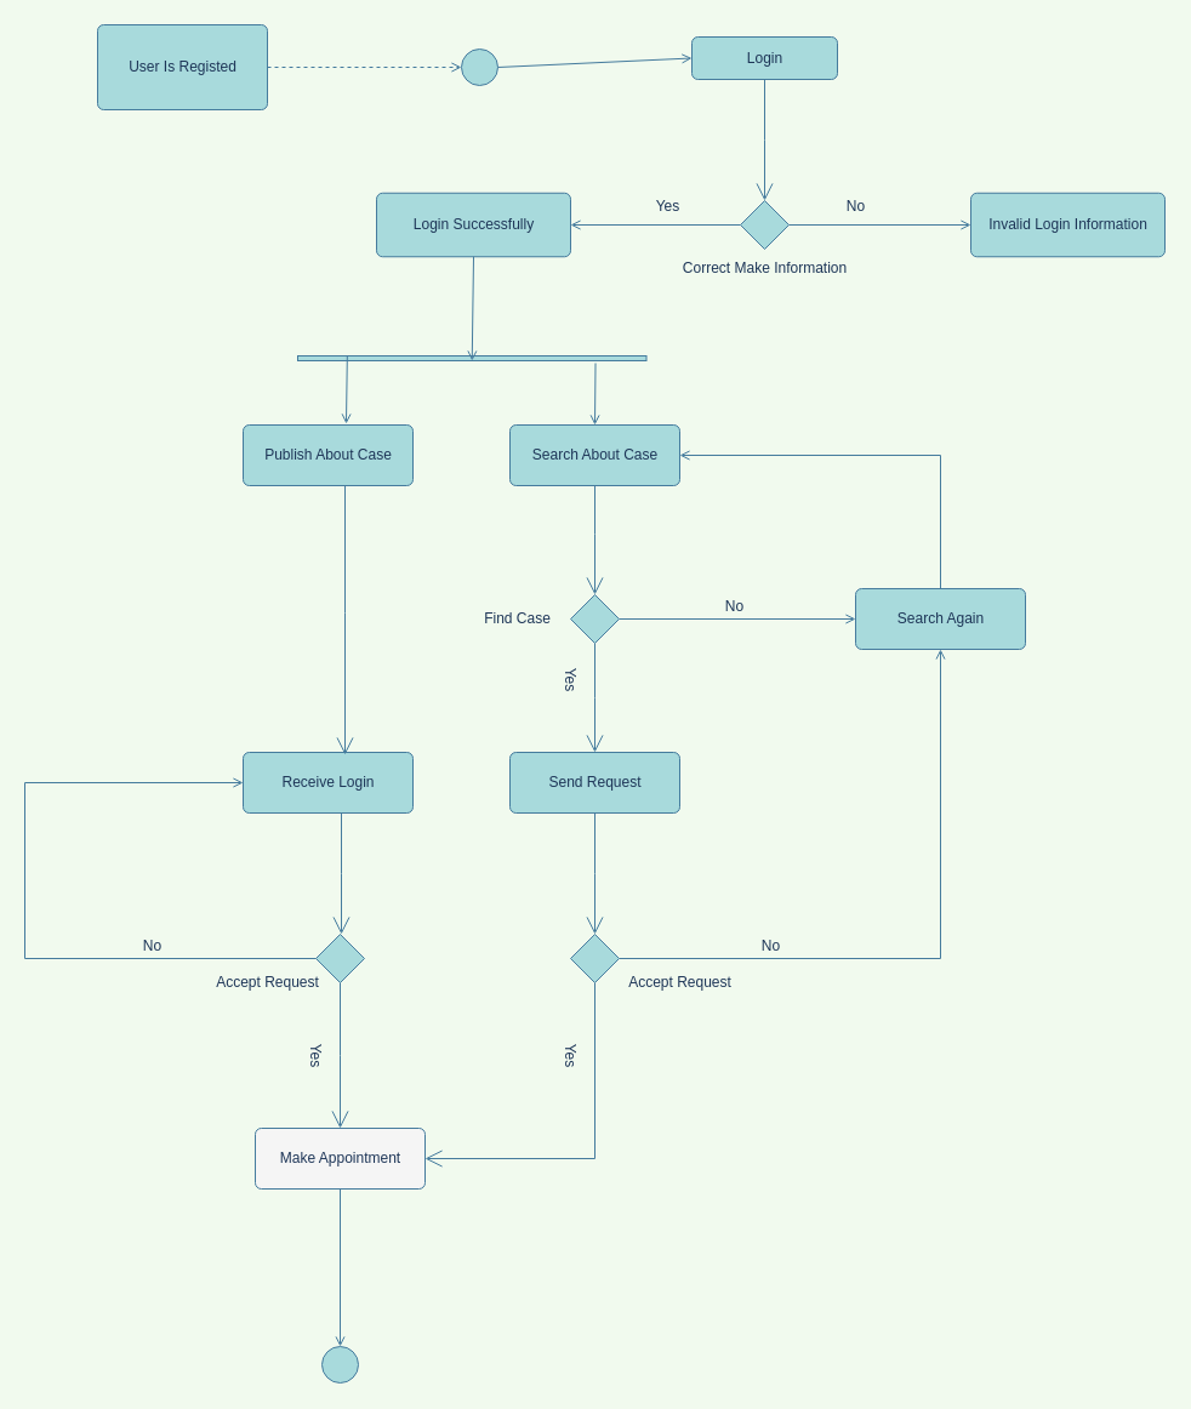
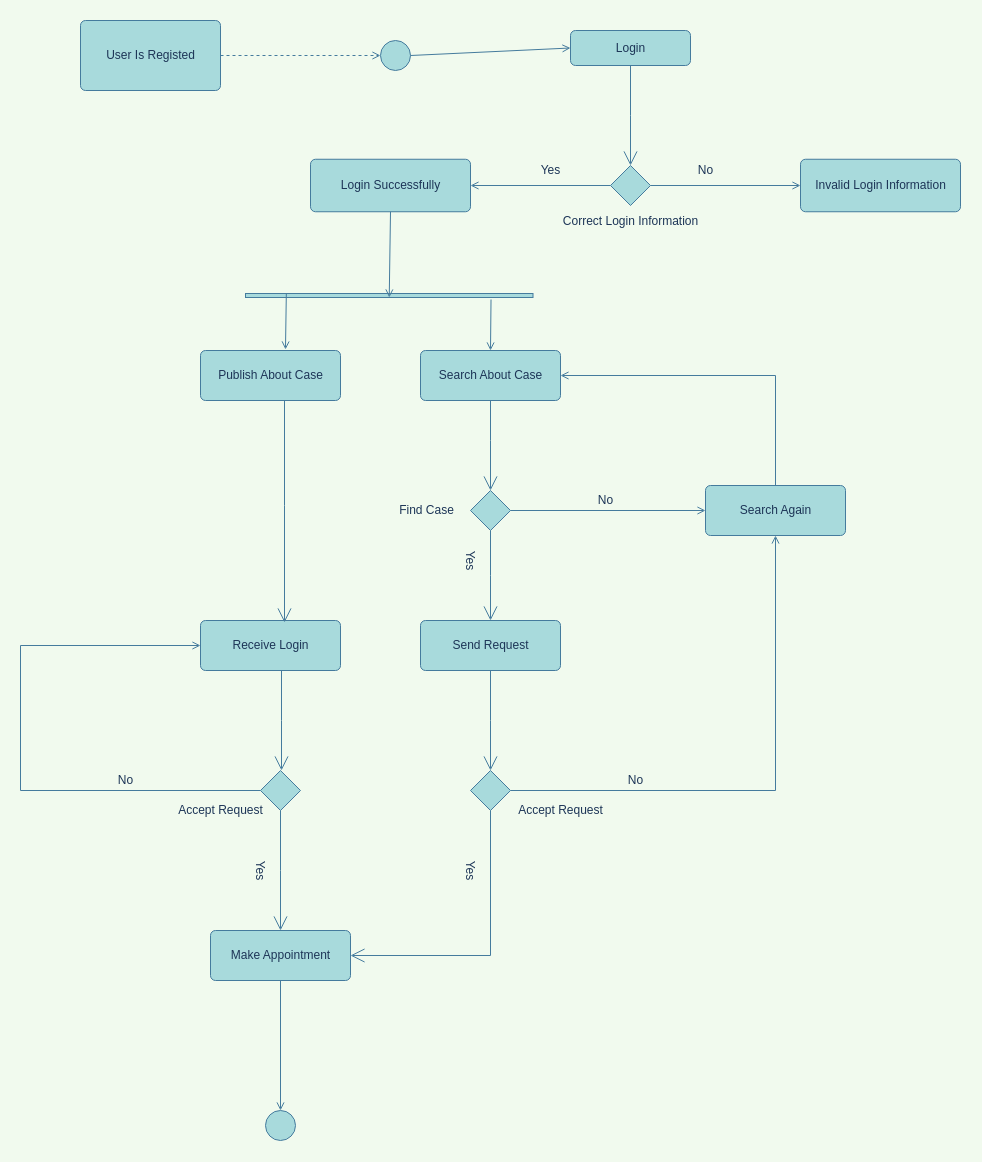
  <mxCell id="0" />
  <mxCell id="1" parent="0" />
  <mxCell id="2" value="" style="ellipse;html=1;fillColor=#A8DADC;strokeColor=#457B9D;fontColor=#1D3557;" parent="1" vertex="1"><mxGeometry x="380" y="40" width="30" height="30" as="geometry" /></mxCell>
  <mxCell id="3" value="" style="endArrow=open;html=1;rounded=0;align=center;verticalAlign=top;endFill=0;labelBackgroundColor=none;endSize=6;exitX=1;exitY=0.5;exitDx=0;exitDy=0;dashed=1;strokeColor=#457B9D;fontColor=#1D3557;" parent="1" target="2" edge="1"><mxGeometry relative="1" as="geometry"><mxPoint x="190" y="55" as="sourcePoint" /></mxGeometry></mxCell>
  <mxCell id="4" value="" style="endArrow=open;html=1;rounded=0;align=center;verticalAlign=top;endFill=0;labelBackgroundColor=none;endSize=6;exitX=1;exitY=0.5;exitDx=0;exitDy=0;entryX=0;entryY=0.5;entryDx=0;entryDy=0;strokeColor=#457B9D;fontColor=#1D3557;" parent="1" source="2" target="5" edge="1"><mxGeometry relative="1" as="geometry"><mxPoint x="440" y="54.5" as="sourcePoint" /><mxPoint x="580" y="55" as="targetPoint" /></mxGeometry></mxCell>
  <mxCell id="5" value="Login" style="html=1;align=center;verticalAlign=middle;rounded=1;absoluteArcSize=1;arcSize=10;dashed=0;fillColor=#A8DADC;strokeColor=#457B9D;fontColor=#1D3557;" parent="1" vertex="1"><mxGeometry x="570" y="30" width="120" height="35" as="geometry" /></mxCell>
  <mxCell id="6" value="" style="shape=rhombus;html=1;verticalLabelPosition=bottom;verticalAlignment=top;fillColor=#A8DADC;strokeColor=#457B9D;fontColor=#1D3557;" parent="1" vertex="1"><mxGeometry x="610" y="165" width="40" height="40" as="geometry" /></mxCell>
  <mxCell id="7" value="" style="edgeStyle=elbowEdgeStyle;html=1;elbow=horizontal;align=right;verticalAlign=bottom;endArrow=none;rounded=0;labelBackgroundColor=none;startArrow=open;startSize=12;entryX=0.5;entryY=1;entryDx=0;entryDy=0;exitX=0.5;exitY=0;exitDx=0;exitDy=0;strokeColor=#457B9D;fontColor=#1D3557;" parent="1" source="6" target="5" edge="1"><mxGeometry relative="1" as="geometry"><mxPoint x="640" y="110" as="targetPoint" /><mxPoint x="630" y="180" as="sourcePoint" /></mxGeometry></mxCell>
  <mxCell id="8" value="Login Successfully" style="html=1;align=center;verticalAlign=middle;rounded=1;absoluteArcSize=1;arcSize=10;dashed=0;fillColor=#A8DADC;strokeColor=#457B9D;fontColor=#1D3557;" parent="1" vertex="1"><mxGeometry x="310" y="158.75" width="160" height="52.5" as="geometry" /></mxCell>
  <mxCell id="9" value="" style="endArrow=open;html=1;rounded=0;align=center;verticalAlign=top;endFill=0;labelBackgroundColor=none;endSize=6;exitX=0;exitY=0.5;exitDx=0;exitDy=0;entryX=1;entryY=0.5;entryDx=0;entryDy=0;strokeColor=#457B9D;fontColor=#1D3557;" parent="1" source="6" target="8" edge="1"><mxGeometry relative="1" as="geometry"><mxPoint x="330" y="390" as="sourcePoint" /><mxPoint x="490" y="390" as="targetPoint" /></mxGeometry></mxCell>
  <mxCell id="10" value="Yes" style="text;html=1;align=center;verticalAlign=middle;resizable=0;points=[];autosize=1;strokeColor=none;fillColor=none;fontColor=#1D3557;" parent="1" vertex="1"><mxGeometry x="530" y="160" width="40" height="20" as="geometry" /></mxCell>
  <mxCell id="11" value="No" style="text;html=1;align=center;verticalAlign=middle;resizable=0;points=[];autosize=1;strokeColor=none;fillColor=none;fontColor=#1D3557;" parent="1" vertex="1"><mxGeometry x="690" y="160" width="30" height="20" as="geometry" /></mxCell>
  <mxCell id="12" value="" style="endArrow=open;html=1;rounded=0;align=center;verticalAlign=top;endFill=0;labelBackgroundColor=none;endSize=6;exitX=1;exitY=0.5;exitDx=0;exitDy=0;entryX=0;entryY=0.5;entryDx=0;entryDy=0;strokeColor=#457B9D;fontColor=#1D3557;" parent="1" source="6" target="13" edge="1"><mxGeometry relative="1" as="geometry"><mxPoint x="670" y="250" as="sourcePoint" /><mxPoint x="780" y="191.875" as="targetPoint" /></mxGeometry></mxCell>
  <mxCell id="13" value="Invalid Login Information" style="html=1;align=center;verticalAlign=middle;rounded=1;absoluteArcSize=1;arcSize=10;dashed=0;fillColor=#A8DADC;strokeColor=#457B9D;fontColor=#1D3557;" parent="1" vertex="1"><mxGeometry x="800" y="158.75" width="160" height="52.5" as="geometry" /></mxCell>
- <mxCell id="14" value="Correct Make Information" style="text;html=1;align=center;verticalAlign=middle;resizable=0;points=[];autosize=1;strokeColor=none;fillColor=none;fontColor=#1D3557;" parent="1" vertex="1"><mxGeometry x="555" y="211.25" width="150" height="20" as="geometry" /></mxCell>
+ <mxCell id="14" value="Correct Login Information" style="text;html=1;align=center;verticalAlign=middle;resizable=0;points=[];autosize=1;strokeColor=none;fillColor=none;fontColor=#1D3557;" parent="1" vertex="1"><mxGeometry x="555" y="211.25" width="150" height="20" as="geometry" /></mxCell>
  <mxCell id="15" value="" style="shape=rect;html=1;fillColor=#A8DADC;verticalLabelPosition=bottom;labelBackgroundColor=#F1FAEE;verticalAlign=top;rotation=90;strokeColor=#457B9D;fontColor=#1D3557;" parent="1" vertex="1"><mxGeometry x="386.75" y="151.25" width="4" height="287.5" as="geometry" /></mxCell>
  <mxCell id="16" value="" style="endArrow=open;html=1;rounded=0;align=center;verticalAlign=top;endFill=0;labelBackgroundColor=none;endSize=6;exitX=0.5;exitY=1;exitDx=0;exitDy=0;entryX=1;entryY=0.5;entryDx=0;entryDy=0;strokeColor=#457B9D;fontColor=#1D3557;" parent="1" source="8" target="15" edge="1"><mxGeometry relative="1" as="geometry"><mxPoint x="194" y="340" as="sourcePoint" /><mxPoint x="390" y="290" as="targetPoint" /></mxGeometry></mxCell>
  <mxCell id="17" value="" style="endArrow=open;html=1;rounded=0;align=center;verticalAlign=top;endFill=0;labelBackgroundColor=none;endSize=6;exitX=0;exitY=0.858;exitDx=0;exitDy=0;exitPerimeter=0;entryX=0.607;entryY=-0.02;entryDx=0;entryDy=0;entryPerimeter=0;strokeColor=#457B9D;fontColor=#1D3557;" parent="1" source="15" target="20" edge="1"><mxGeometry relative="1" as="geometry"><mxPoint x="330" y="320" as="sourcePoint" /><mxPoint x="280" y="360" as="targetPoint" /></mxGeometry></mxCell>
  <mxCell id="18" value="" style="endArrow=open;html=1;rounded=0;align=center;verticalAlign=top;endFill=0;labelBackgroundColor=none;endSize=6;exitX=1.5;exitY=0.146;exitDx=0;exitDy=0;exitPerimeter=0;entryX=0.5;entryY=0;entryDx=0;entryDy=0;strokeColor=#457B9D;fontColor=#1D3557;" parent="1" source="15" target="19" edge="1"><mxGeometry relative="1" as="geometry"><mxPoint x="480" y="320" as="sourcePoint" /><mxPoint x="475" y="350" as="targetPoint" /></mxGeometry></mxCell>
  <mxCell id="19" value="Search About Case" style="html=1;align=center;verticalAlign=middle;rounded=1;absoluteArcSize=1;arcSize=10;dashed=0;fillColor=#A8DADC;strokeColor=#457B9D;fontColor=#1D3557;" parent="1" vertex="1"><mxGeometry x="420" y="350" width="140" height="50" as="geometry" /></mxCell>
  <mxCell id="20" value="Publish About Case" style="html=1;align=center;verticalAlign=middle;rounded=1;absoluteArcSize=1;arcSize=10;dashed=0;fillColor=#A8DADC;strokeColor=#457B9D;fontColor=#1D3557;" parent="1" vertex="1"><mxGeometry x="200" y="350" width="140" height="50" as="geometry" /></mxCell>
  <mxCell id="21" value="Search Again" style="html=1;align=center;verticalAlign=middle;rounded=1;absoluteArcSize=1;arcSize=10;dashed=0;fillColor=#A8DADC;strokeColor=#457B9D;fontColor=#1D3557;" parent="1" vertex="1"><mxGeometry x="705" y="485" width="140" height="50" as="geometry" /></mxCell>
  <mxCell id="22" value="Send Request" style="html=1;align=center;verticalAlign=middle;rounded=1;absoluteArcSize=1;arcSize=10;dashed=0;fillColor=#A8DADC;strokeColor=#457B9D;fontColor=#1D3557;" parent="1" vertex="1"><mxGeometry x="420" y="620" width="140" height="50" as="geometry" /></mxCell>
  <mxCell id="23" value="Receive Login" style="html=1;align=center;verticalAlign=middle;rounded=1;absoluteArcSize=1;arcSize=10;dashed=0;fillColor=#A8DADC;strokeColor=#457B9D;fontColor=#1D3557;" parent="1" vertex="1"><mxGeometry x="200" y="620" width="140" height="50" as="geometry" /></mxCell>
  <mxCell id="24" value="User Is Registed" style="html=1;align=center;verticalAlign=middle;rounded=1;absoluteArcSize=1;arcSize=10;dashed=0;fillColor=#A8DADC;strokeColor=#457B9D;fontColor=#1D3557;" parent="1" vertex="1"><mxGeometry x="80" y="20" width="140" height="70" as="geometry" /></mxCell>
  <mxCell id="25" value="" style="shape=rhombus;html=1;verticalLabelPosition=top;verticalAlignment=bottom;fillColor=#A8DADC;strokeColor=#457B9D;fontColor=#1D3557;" parent="1" vertex="1"><mxGeometry x="470" y="490" width="40" height="40" as="geometry" /></mxCell>
  <mxCell id="26" value="" style="edgeStyle=elbowEdgeStyle;html=1;elbow=horizontal;align=right;verticalAlign=bottom;rounded=0;labelBackgroundColor=none;endArrow=open;endSize=12;entryX=0.5;entryY=0;entryDx=0;entryDy=0;strokeColor=#457B9D;fontColor=#1D3557;" parent="1" source="25" target="22" edge="1"><mxGeometry relative="1" as="geometry"><mxPoint x="490" y="570" as="targetPoint" /></mxGeometry></mxCell>
  <mxCell id="27" value="" style="edgeStyle=elbowEdgeStyle;html=1;elbow=vertical;verticalAlign=bottom;startArrow=open;endArrow=none;rounded=0;labelBackgroundColor=none;startSize=12;entryX=0.5;entryY=1;entryDx=0;entryDy=0;strokeColor=#457B9D;fontColor=#1D3557;" parent="1" source="25" target="19" edge="1"><mxGeometry relative="1" as="geometry"><mxPoint x="490" y="440" as="targetPoint" /><Array as="points"><mxPoint x="490" y="440" /></Array></mxGeometry></mxCell>
  <mxCell id="28" value="" style="endArrow=open;html=1;rounded=0;align=center;verticalAlign=top;endFill=0;labelBackgroundColor=none;endSize=6;exitX=1;exitY=0.5;exitDx=0;exitDy=0;entryX=0;entryY=0.5;entryDx=0;entryDy=0;strokeColor=#457B9D;fontColor=#1D3557;" parent="1" source="25" target="21" edge="1"><mxGeometry relative="1" as="geometry"><mxPoint x="540" y="510" as="sourcePoint" /><mxPoint x="700" y="510" as="targetPoint" /></mxGeometry></mxCell>
  <mxCell id="29" value="Yes" style="text;html=1;align=center;verticalAlign=middle;resizable=0;points=[];autosize=1;strokeColor=none;fillColor=none;rotation=90;fontColor=#1D3557;" parent="1" vertex="1"><mxGeometry x="450" y="550" width="40" height="20" as="geometry" /></mxCell>
  <mxCell id="30" value="No" style="text;html=1;align=center;verticalAlign=middle;resizable=0;points=[];autosize=1;strokeColor=none;fillColor=none;fontColor=#1D3557;" parent="1" vertex="1"><mxGeometry x="590" y="490" width="30" height="20" as="geometry" /></mxCell>
  <mxCell id="31" value="Find Case" style="text;html=1;align=center;verticalAlign=middle;resizable=0;points=[];autosize=1;strokeColor=none;fillColor=none;fontColor=#1D3557;" parent="1" vertex="1"><mxGeometry x="390.75" y="500" width="70" height="20" as="geometry" /></mxCell>
  <mxCell id="32" value="" style="edgeStyle=elbowEdgeStyle;html=1;elbow=vertical;verticalAlign=bottom;startArrow=open;endArrow=none;rounded=0;labelBackgroundColor=none;startSize=12;exitX=0.6;exitY=0.04;exitDx=0;exitDy=0;exitPerimeter=0;strokeColor=#457B9D;fontColor=#1D3557;" parent="1" source="23" edge="1"><mxGeometry relative="1" as="geometry"><mxPoint x="284" y="400" as="targetPoint" /><mxPoint x="290" y="555" as="sourcePoint" /><Array as="points"><mxPoint x="290" y="505" /></Array></mxGeometry></mxCell>
  <mxCell id="33" value="" style="endArrow=open;html=1;rounded=0;align=center;verticalAlign=top;endFill=0;labelBackgroundColor=none;endSize=6;exitX=0.5;exitY=0;exitDx=0;exitDy=0;entryX=1;entryY=0.5;entryDx=0;entryDy=0;strokeColor=#457B9D;fontColor=#1D3557;" parent="1" source="21" target="19" edge="1"><mxGeometry relative="1" as="geometry"><mxPoint x="555" y="410" as="sourcePoint" /><mxPoint x="690" y="360" as="targetPoint" /><Array as="points"><mxPoint x="775" y="375" /></Array></mxGeometry></mxCell>
  <mxCell id="34" value="" style="endArrow=open;html=1;rounded=0;align=center;verticalAlign=top;endFill=0;labelBackgroundColor=none;endSize=6;entryX=0.5;entryY=1;entryDx=0;entryDy=0;exitX=1;exitY=0.5;exitDx=0;exitDy=0;strokeColor=#457B9D;fontColor=#1D3557;" parent="1" source="35" target="21" edge="1"><mxGeometry relative="1" as="geometry"><mxPoint x="540" y="790" as="sourcePoint" /><mxPoint x="590" y="710" as="targetPoint" /><Array as="points"><mxPoint x="775" y="790" /></Array></mxGeometry></mxCell>
  <mxCell id="35" value="" style="shape=rhombus;html=1;verticalLabelPosition=top;verticalAlignment=bottom;fillColor=#A8DADC;strokeColor=#457B9D;fontColor=#1D3557;" parent="1" vertex="1"><mxGeometry x="470" y="770" width="40" height="40" as="geometry" /></mxCell>
  <mxCell id="36" value="" style="edgeStyle=elbowEdgeStyle;html=1;elbow=horizontal;align=right;verticalAlign=bottom;rounded=0;labelBackgroundColor=none;endArrow=open;endSize=12;exitX=0.5;exitY=1;exitDx=0;exitDy=0;entryX=1;entryY=0.5;entryDx=0;entryDy=0;strokeColor=#457B9D;fontColor=#1D3557;" parent="1" source="35" target="45" edge="1"><mxGeometry relative="1" as="geometry"><mxPoint x="440" y="930" as="targetPoint" /><Array as="points"><mxPoint x="490" y="900" /><mxPoint x="500" y="870" /><mxPoint x="320" y="850" /><mxPoint x="380" y="850" /></Array></mxGeometry></mxCell>
  <mxCell id="37" value="" style="edgeStyle=elbowEdgeStyle;html=1;elbow=horizontal;align=right;verticalAlign=bottom;rounded=0;labelBackgroundColor=none;endArrow=open;endSize=12;exitX=0.5;exitY=1;exitDx=0;exitDy=0;entryX=0.5;entryY=0;entryDx=0;entryDy=0;strokeColor=#457B9D;fontColor=#1D3557;" parent="1" source="22" target="35" edge="1"><mxGeometry relative="1" as="geometry"><mxPoint x="490" y="750" as="targetPoint" /><mxPoint x="500" y="690" as="sourcePoint" /></mxGeometry></mxCell>
  <mxCell id="38" value="No" style="text;html=1;align=center;verticalAlign=middle;resizable=0;points=[];autosize=1;strokeColor=none;fillColor=none;fontColor=#1D3557;" parent="1" vertex="1"><mxGeometry x="620" y="770" width="30" height="20" as="geometry" /></mxCell>
  <mxCell id="39" value="" style="shape=rhombus;html=1;verticalLabelPosition=top;verticalAlignment=bottom;fillColor=#A8DADC;strokeColor=#457B9D;fontColor=#1D3557;" parent="1" vertex="1"><mxGeometry x="260" y="770" width="40" height="40" as="geometry" /></mxCell>
  <mxCell id="40" value="" style="edgeStyle=elbowEdgeStyle;html=1;elbow=vertical;verticalAlign=bottom;startArrow=open;endArrow=none;rounded=0;labelBackgroundColor=none;startSize=12;strokeColor=#457B9D;fontColor=#1D3557;" parent="1" source="39" edge="1"><mxGeometry relative="1" as="geometry"><mxPoint x="281" y="670" as="targetPoint" /><Array as="points"><mxPoint x="281" y="720" /></Array></mxGeometry></mxCell>
  <mxCell id="41" value="" style="endArrow=open;html=1;rounded=0;align=center;verticalAlign=top;endFill=0;labelBackgroundColor=none;endSize=6;entryX=0;entryY=0.5;entryDx=0;entryDy=0;exitX=0;exitY=0.5;exitDx=0;exitDy=0;strokeColor=#457B9D;fontColor=#1D3557;" parent="1" source="39" target="23" edge="1"><mxGeometry relative="1" as="geometry"><mxPoint x="170" y="850" as="sourcePoint" /><mxPoint x="245" y="550" as="targetPoint" /><Array as="points"><mxPoint x="20" y="790" /><mxPoint x="20" y="645" /></Array></mxGeometry></mxCell>
  <mxCell id="42" value="No" style="text;html=1;align=center;verticalAlign=middle;resizable=0;points=[];autosize=1;strokeColor=none;fillColor=none;fontColor=#1D3557;" parent="1" vertex="1"><mxGeometry x="110" y="770" width="30" height="20" as="geometry" /></mxCell>
  <mxCell id="43" value="Accept Request" style="text;html=1;align=center;verticalAlign=middle;resizable=0;points=[];autosize=1;strokeColor=none;fillColor=none;fontColor=#1D3557;" parent="1" vertex="1"><mxGeometry x="170" y="800" width="100" height="20" as="geometry" /></mxCell>
  <mxCell id="44" value="Accept Request" style="text;html=1;align=center;verticalAlign=middle;resizable=0;points=[];autosize=1;strokeColor=none;fillColor=none;fontColor=#1D3557;" parent="1" vertex="1"><mxGeometry x="510" y="800" width="100" height="20" as="geometry" /></mxCell>
- <mxCell id="45" value="Make Appointment" style="html=1;align=center;verticalAlign=middle;rounded=1;absoluteArcSize=1;arcSize=10;dashed=0;fillColor=#f5f5f5;strokeColor=#457B9D;fontColor=#1D3557;" parent="1" vertex="1"><mxGeometry x="210" y="930" width="140" height="50" as="geometry" /></mxCell>
+ <mxCell id="45" value="Make Appointment" style="html=1;align=center;verticalAlign=middle;rounded=1;absoluteArcSize=1;arcSize=10;dashed=0;fillColor=#A8DADC;strokeColor=#457B9D;fontColor=#1D3557;" parent="1" vertex="1"><mxGeometry x="210" y="930" width="140" height="50" as="geometry" /></mxCell>
  <mxCell id="46" value="" style="edgeStyle=elbowEdgeStyle;html=1;elbow=horizontal;align=right;verticalAlign=bottom;rounded=0;labelBackgroundColor=none;endArrow=open;endSize=12;exitX=0.5;exitY=1;exitDx=0;exitDy=0;entryX=0.5;entryY=0;entryDx=0;entryDy=0;strokeColor=#457B9D;fontColor=#1D3557;" parent="1" source="39" target="45" edge="1"><mxGeometry relative="1" as="geometry"><mxPoint x="280" y="910" as="targetPoint" /><mxPoint x="279.5" y="830" as="sourcePoint" /></mxGeometry></mxCell>
  <mxCell id="47" value="Yes" style="text;html=1;align=center;verticalAlign=middle;resizable=0;points=[];autosize=1;strokeColor=none;fillColor=none;rotation=90;fontColor=#1D3557;" parent="1" vertex="1"><mxGeometry x="450" y="860" width="40" height="20" as="geometry" /></mxCell>
  <mxCell id="48" value="Yes" style="text;html=1;align=center;verticalAlign=middle;resizable=0;points=[];autosize=1;strokeColor=none;fillColor=none;rotation=90;fontColor=#1D3557;" parent="1" vertex="1"><mxGeometry x="240" y="860" width="40" height="20" as="geometry" /></mxCell>
  <mxCell id="49" value="" style="ellipse;html=1;fillColor=#A8DADC;strokeColor=#457B9D;fontColor=#1D3557;" parent="1" vertex="1"><mxGeometry x="265" y="1110" width="30" height="30" as="geometry" /></mxCell>
  <mxCell id="50" value="" style="endArrow=open;html=1;rounded=0;align=center;verticalAlign=top;endFill=0;labelBackgroundColor=none;endSize=6;exitX=0.5;exitY=1;exitDx=0;exitDy=0;entryX=0.5;entryY=0;entryDx=0;entryDy=0;strokeColor=#457B9D;fontColor=#1D3557;" parent="1" source="45" target="49" edge="1"><mxGeometry relative="1" as="geometry"><mxPoint x="304" y="1155" as="targetPoint" /><mxPoint x="270" y="1060" as="sourcePoint" /></mxGeometry></mxCell>
